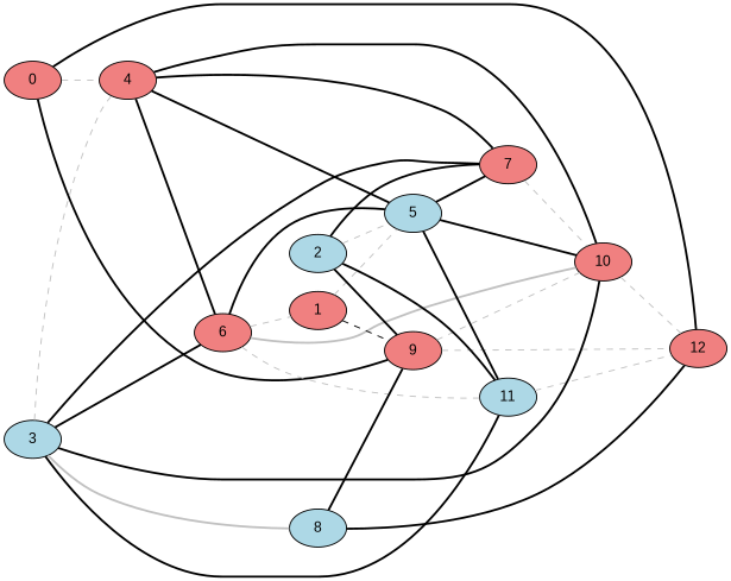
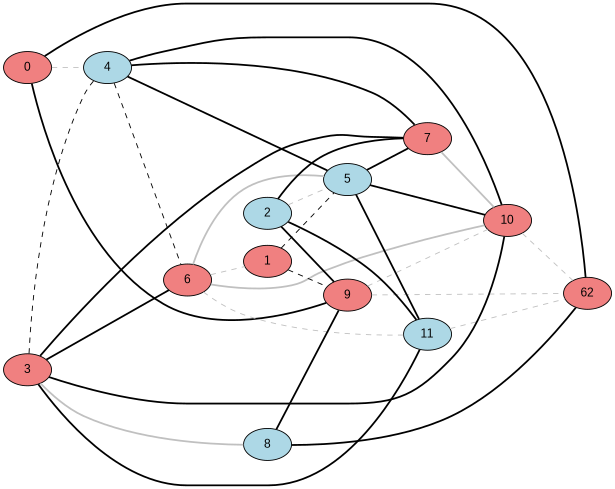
  graph {
    rankdir=LR
    node [fillcolor=lightcoral fontname=Arial style=filled]
    edge [color=black style=bold]
    0
-   4
+   4 [fillcolor=lightblue]
    9
-   12
+   12 [label=62]
    7
    10
    6
    1
    5 [fillcolor=lightblue]
    11 [fillcolor=lightblue]
    2 [fillcolor=lightblue]
-   3 [fillcolor=lightblue]
+   3
    8 [fillcolor=lightblue]
    0 -- 4 [color=gray style=dashed]
    0 -- 9
    0 -- 12
    4 -- 7
    4 -- 10
-   4 -- 6
+   4 -- 6 [style=dashed]
    9 -- 12 [color=gray style=dashed]
    9 -- 10 [color=gray style=dashed]
-   7 -- 10 [color=gray style=dashed]
+   7 -- 10 [color=gray]
    10 -- 12 [color=gray style=dashed]
    6 -- 10 [color=gray]
    6 -- 1 [color=gray style=dashed]
    6 -- 11 [color=gray style=dashed]
    1 -- 9 [style=dashed]
-   1 -- 5 [color=gray style=dashed]
+   1 -- 5 [style=dashed]
    5 -- 4
    5 -- 7
    5 -- 10
-   5 -- 6
+   5 -- 6 [color=gray]
    5 -- 11
    11 -- 12 [color=gray style=dashed]
    2 -- 9
    2 -- 7
    2 -- 5 [color=gray style=dashed]
    2 -- 11
-   3 -- 4 [color=gray style=dashed]
+   3 -- 4 [style=dashed]
    3 -- 7
    3 -- 10
    3 -- 6
    3 -- 11
    3 -- 8 [color=gray]
    8 -- 9
    8 -- 12
  }
